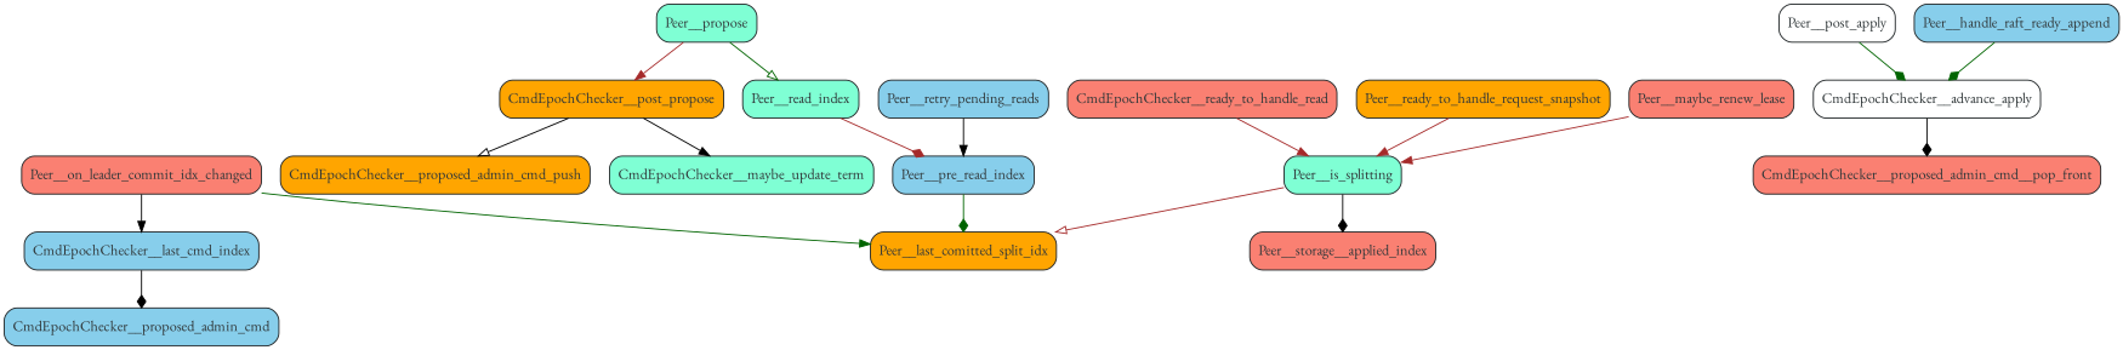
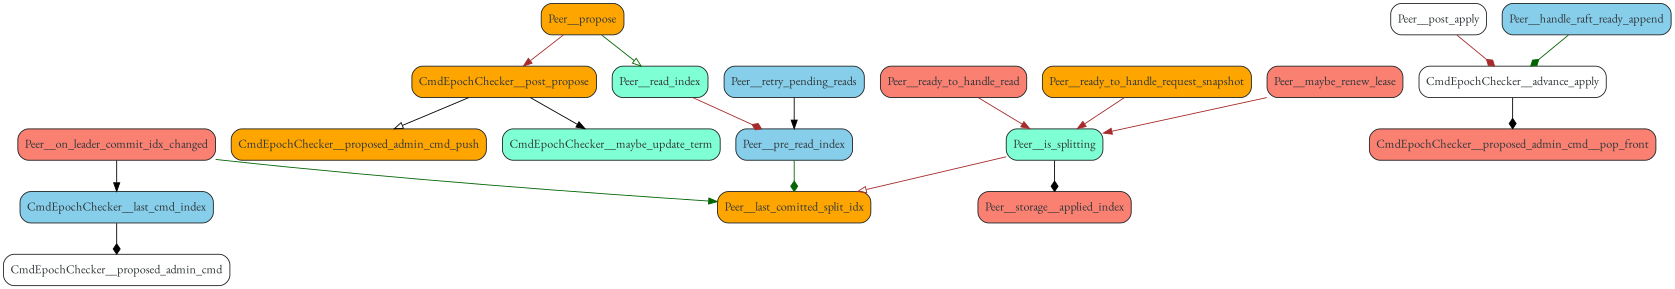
  digraph {
    fontname="EB Garamond"
    newrank=true
    rankdir=TB
    node [color="#1c2123" fillcolor=salmon fontcolor="#2f3638" fontname="EB Garamond" shape=box style="rounded,filled"]
    edge [arrowhead=normal color=black fontname="EB Garamond"]
    Peer__is_splitting [fillcolor=aquamarine]
    Peer__last_comitted_split_idx [fillcolor=orange]
    Peer__storage__applied_index
    Peer__on_leader_commit_idx_changed
    CmdEpochChecker__last_cmd_index [fillcolor=skyblue]
-   CmdEpochChecker__proposed_admin_cmd [fillcolor=skyblue]
+   CmdEpochChecker__proposed_admin_cmd [fillcolor=white]
    CmdEpochChecker__advance_apply [fillcolor=white]
    CmdEpochChecker__proposed_admin_cmd__pop_front
    CmdEpochChecker__post_propose [fillcolor=orange]
    CmdEpochChecker__proposed_admin_cmd_push [fillcolor=orange]
    CmdEpochChecker__maybe_update_term [fillcolor=aquamarine]
-   Peer__propose [fillcolor=aquamarine]
+   Peer__propose [fillcolor=orange]
    Peer__read_index [fillcolor=aquamarine]
    Peer__pre_read_index [fillcolor=skyblue]
-   Peer__ready_to_handle_read [label=CmdEpochChecker__ready_to_handle_read]
+   Peer__ready_to_handle_read
    Peer__ready_to_handle_request_snapshot [fillcolor=orange]
    Peer__maybe_renew_lease
    Peer__retry_pending_reads [fillcolor=skyblue]
    Peer__post_apply [fillcolor=white]
    Peer__handle_raft_ready_append [fillcolor=skyblue]
    Peer__is_splitting -> Peer__last_comitted_split_idx [arrowhead=onormal color=brown]
    Peer__is_splitting -> Peer__storage__applied_index [arrowhead=diamond]
    Peer__on_leader_commit_idx_changed -> Peer__last_comitted_split_idx [color=darkgreen]
    Peer__on_leader_commit_idx_changed -> CmdEpochChecker__last_cmd_index
    CmdEpochChecker__last_cmd_index -> CmdEpochChecker__proposed_admin_cmd [arrowhead=diamond]
    CmdEpochChecker__advance_apply -> CmdEpochChecker__proposed_admin_cmd__pop_front [arrowhead=diamond]
    CmdEpochChecker__post_propose -> CmdEpochChecker__proposed_admin_cmd_push [arrowhead=onormal]
    CmdEpochChecker__post_propose -> CmdEpochChecker__maybe_update_term
    Peer__propose -> CmdEpochChecker__post_propose [color=brown]
    Peer__propose -> Peer__read_index [arrowhead=onormal color=darkgreen]
    Peer__read_index -> Peer__pre_read_index [arrowhead=diamond color=brown]
    Peer__pre_read_index -> Peer__last_comitted_split_idx [arrowhead=diamond color=darkgreen]
    Peer__ready_to_handle_read -> Peer__is_splitting [color=brown]
    Peer__ready_to_handle_request_snapshot -> Peer__is_splitting [color=brown]
    Peer__maybe_renew_lease -> Peer__is_splitting [color=brown]
    Peer__retry_pending_reads -> Peer__pre_read_index
-   Peer__post_apply -> CmdEpochChecker__advance_apply [arrowhead=diamond color=darkgreen]
+   Peer__post_apply -> CmdEpochChecker__advance_apply [arrowhead=diamond color=brown]
    Peer__handle_raft_ready_append -> CmdEpochChecker__advance_apply [arrowhead=diamond color=darkgreen]
  }
